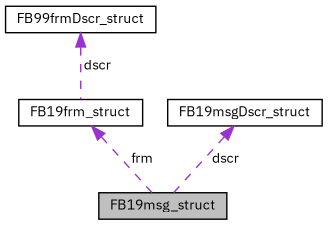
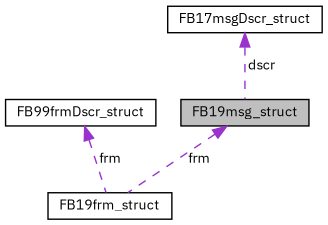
  digraph {
    fontname="IBM Plex Sans"
    node [color=black fillcolor=white fontname="IBM Plex Sans" fontsize=10 shape=record style=filled]
    edge [color=darkorchid3 dir=back fontname="IBM Plex Sans" fontsize=10 labelfontname=Helvetica labelfontsize=10 style=dashed]
    n1 [fillcolor=grey75 fontcolor=black height=0.2 label=FB19msg_struct width=0.4]
    n2 [height=0.2 label=FB19frm_struct width=0.4]
    n3 [height=0.2 label=FB99frmDscr_struct width=0.4]
-   n4 [height=0.2 label=FB19msgDscr_struct width=0.4]
-   n2 -> n1 [label=" frm"]
-   n3 -> n2 [label=" dscr"]
+   n4 [height=0.2 label=FB17msgDscr_struct width=0.4]
+   n1 -> n2 [label=" frm"]
+   n3 -> n2 [label=" frm"]
    n4 -> n1 [label=" dscr"]
  }
